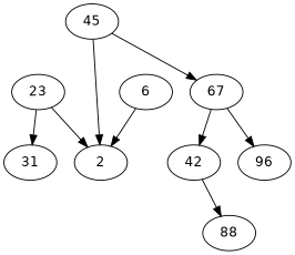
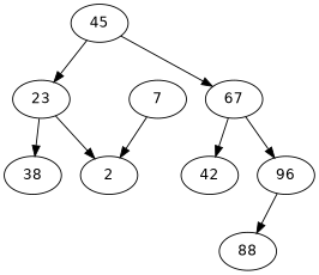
  digraph {
    fontname="DejaVu Sans"
    node [fontname="DejaVu Sans"]
    edge [fontname="DejaVu Sans"]
    n1 [label=45]
    n2 [label=23]
    n3 [label=67]
    n4 [label=2]
-   n5 [label=31]
+   n5 [label=38]
    n6 [label=42]
    n7 [label=96]
    n8 [label=88]
-   n9 [label=6]
-   n1 -> n4
+   n9 [label=7]
+   n1 -> n2
    n1 -> n3
    n2 -> n4
    n2 -> n5
    n3 -> n6
    n3 -> n7
-   n6 -> n8
+   n7 -> n8
    n9 -> n4
  }
